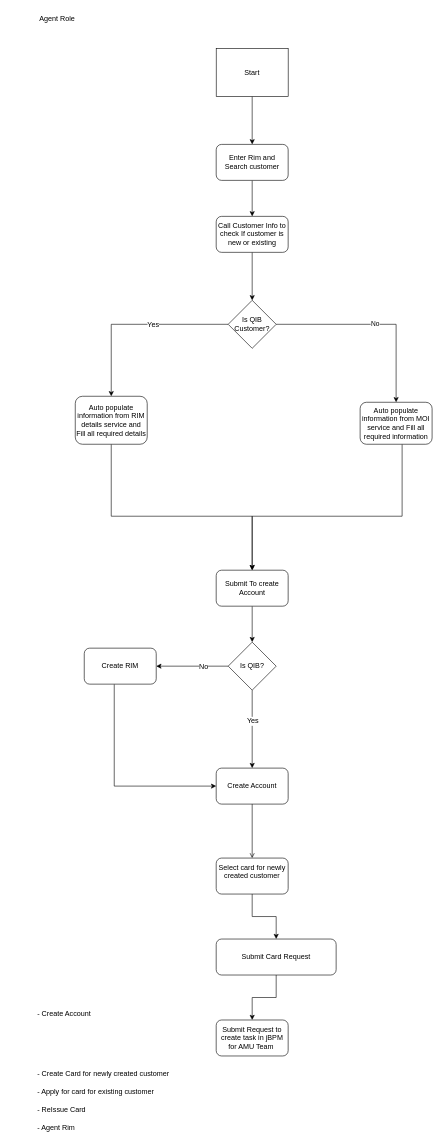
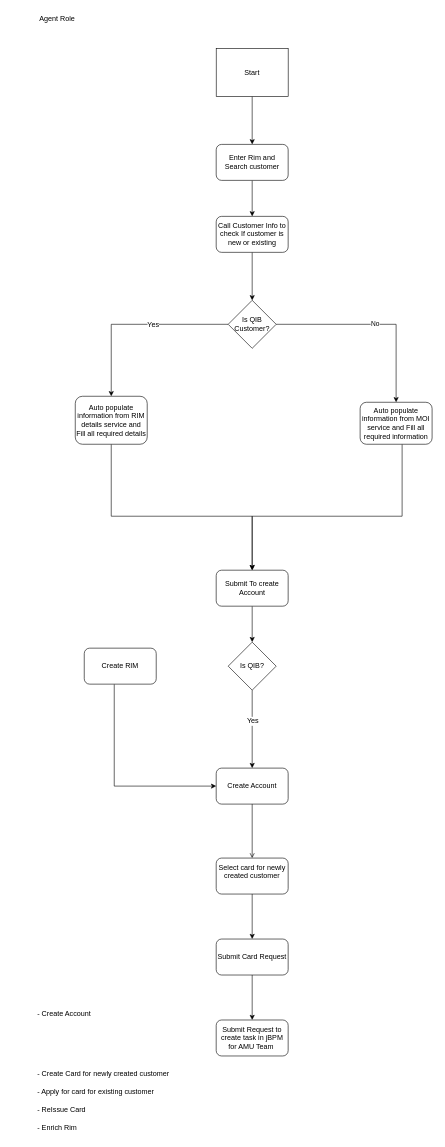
  <mxCell id="0" />
  <mxCell id="1" parent="0" />
  <mxCell id="2" value="" style="edgeStyle=orthogonalEdgeStyle;rounded=0;orthogonalLoop=1;jettySize=auto;html=1;" parent="1" source="3" target="6" edge="1"><mxGeometry relative="1" as="geometry"><mxPoint x="350" y="240" as="targetPoint" /></mxGeometry></mxCell>
  <mxCell id="3" value="Start" style="whiteSpace=wrap;html=1;rounded=0;" parent="1" vertex="1"><mxGeometry x="360" y="80" width="120" height="80" as="geometry" /></mxCell>
  <mxCell id="4" value="Agent Role" style="text;html=1;strokeColor=none;fillColor=none;align=center;verticalAlign=middle;whiteSpace=wrap;rounded=0;" parent="1" vertex="1"><mxGeometry x="20" y="20" width="150" height="20" as="geometry" /></mxCell>
  <mxCell id="5" value="" style="edgeStyle=orthogonalEdgeStyle;rounded=0;orthogonalLoop=1;jettySize=auto;html=1;" parent="1" source="6" target="8" edge="1"><mxGeometry relative="1" as="geometry" /></mxCell>
  <mxCell id="6" value="Enter Rim and Search customer" style="rounded=1;whiteSpace=wrap;html=1;" parent="1" vertex="1"><mxGeometry x="360" y="240" width="120" height="60" as="geometry" /></mxCell>
  <mxCell id="7" style="edgeStyle=orthogonalEdgeStyle;rounded=0;orthogonalLoop=1;jettySize=auto;html=1;" parent="1" source="8" target="12" edge="1"><mxGeometry relative="1" as="geometry" /></mxCell>
  <mxCell id="8" value="Call Customer Info to check If customer is new or existing" style="rounded=1;whiteSpace=wrap;html=1;" parent="1" vertex="1"><mxGeometry x="360" y="360" width="120" height="60" as="geometry" /></mxCell>
  <mxCell id="9" value="" style="edgeStyle=orthogonalEdgeStyle;rounded=0;orthogonalLoop=1;jettySize=auto;html=1;" parent="1" source="12" target="14" edge="1"><mxGeometry relative="1" as="geometry"><mxPoint x="300" y="540" as="targetPoint" /></mxGeometry></mxCell>
  <mxCell id="10" value="Yes" style="text;html=1;resizable=0;points=[];align=center;verticalAlign=middle;labelBackgroundColor=#ffffff;" parent="9" vertex="1" connectable="0"><mxGeometry x="-0.2" relative="1" as="geometry"><mxPoint as="offset" /></mxGeometry></mxCell>
  <mxCell id="11" value="No" style="edgeStyle=orthogonalEdgeStyle;rounded=0;orthogonalLoop=1;jettySize=auto;html=1;" parent="1" source="12" target="16" edge="1"><mxGeometry relative="1" as="geometry"><mxPoint x="540" y="540" as="targetPoint" /></mxGeometry></mxCell>
  <mxCell id="12" value="Is QIB Customer?" style="rhombus;whiteSpace=wrap;html=1;" parent="1" vertex="1"><mxGeometry x="380" y="500" width="80" height="80" as="geometry" /></mxCell>
  <mxCell id="13" value="" style="edgeStyle=orthogonalEdgeStyle;rounded=0;orthogonalLoop=1;jettySize=auto;html=1;" parent="1" source="14" target="18" edge="1"><mxGeometry relative="1" as="geometry"><mxPoint x="185" y="760" as="targetPoint" /><Array as="points"><mxPoint x="185" y="860" /><mxPoint x="420" y="860" /></Array></mxGeometry></mxCell>
  <mxCell id="14" value="Auto populate information from RIM details service and Fill all required details" style="rounded=1;whiteSpace=wrap;html=1;" parent="1" vertex="1"><mxGeometry x="125" y="660" width="120" height="80" as="geometry" /></mxCell>
  <mxCell id="15" value="" style="edgeStyle=orthogonalEdgeStyle;rounded=0;orthogonalLoop=1;jettySize=auto;html=1;" parent="1" source="16" target="18" edge="1"><mxGeometry relative="1" as="geometry"><Array as="points"><mxPoint x="670" y="860" /><mxPoint x="420" y="860" /></Array></mxGeometry></mxCell>
  <mxCell id="16" value="Auto populate information from MOI service and Fill all required information" style="rounded=1;whiteSpace=wrap;html=1;" parent="1" vertex="1"><mxGeometry x="600" y="670" width="120" height="70" as="geometry" /></mxCell>
  <mxCell id="17" style="edgeStyle=orthogonalEdgeStyle;rounded=0;orthogonalLoop=1;jettySize=auto;html=1;" parent="1" source="18" target="23" edge="1"><mxGeometry relative="1" as="geometry" /></mxCell>
  <mxCell id="18" value="Submit To create Account" style="rounded=1;whiteSpace=wrap;html=1;" parent="1" vertex="1"><mxGeometry x="360" y="950" width="120" height="60" as="geometry" /></mxCell>
- <mxCell id="19" value="" style="edgeStyle=orthogonalEdgeStyle;rounded=0;orthogonalLoop=1;jettySize=auto;html=1;" parent="1" source="23" target="25" edge="1"><mxGeometry relative="1" as="geometry"><mxPoint x="300" y="1110" as="targetPoint" /></mxGeometry></mxCell>
- <mxCell id="20" value="No&lt;br&gt;" style="text;html=1;resizable=0;points=[];align=center;verticalAlign=middle;labelBackgroundColor=#ffffff;" parent="19" vertex="1" connectable="0"><mxGeometry x="-0.3" y="1" relative="1" as="geometry"><mxPoint as="offset" /></mxGeometry></mxCell>
  <mxCell id="21" value="" style="edgeStyle=orthogonalEdgeStyle;rounded=0;orthogonalLoop=1;jettySize=auto;html=1;" parent="1" source="23" target="27" edge="1"><mxGeometry relative="1" as="geometry"><mxPoint x="420" y="1270" as="targetPoint" /></mxGeometry></mxCell>
  <mxCell id="22" value="Yes" style="text;html=1;resizable=0;points=[];align=center;verticalAlign=middle;labelBackgroundColor=#ffffff;" parent="21" vertex="1" connectable="0"><mxGeometry x="-0.215" relative="1" as="geometry"><mxPoint as="offset" /></mxGeometry></mxCell>
  <mxCell id="23" value="Is QIB?&lt;br&gt;" style="rhombus;whiteSpace=wrap;html=1;" parent="1" vertex="1"><mxGeometry x="380" y="1070" width="80" height="80" as="geometry" /></mxCell>
  <mxCell id="24" style="edgeStyle=orthogonalEdgeStyle;rounded=0;orthogonalLoop=1;jettySize=auto;html=1;" parent="1" source="25" target="27" edge="1"><mxGeometry relative="1" as="geometry"><Array as="points"><mxPoint x="190" y="1310" /></Array></mxGeometry></mxCell>
  <mxCell id="25" value="Create RIM" style="rounded=1;whiteSpace=wrap;html=1;" parent="1" vertex="1"><mxGeometry x="140" y="1080" width="120" height="60" as="geometry" /></mxCell>
  <mxCell id="26" style="edgeStyle=orthogonalEdgeStyle;rounded=0;orthogonalLoop=1;jettySize=auto;html=1;endArrow=open;" parent="1" source="27" target="29" edge="1"><mxGeometry relative="1" as="geometry" /></mxCell>
  <mxCell id="27" value="Create Account" style="rounded=1;whiteSpace=wrap;html=1;" parent="1" vertex="1"><mxGeometry x="360" y="1280" width="120" height="60" as="geometry" /></mxCell>
  <mxCell id="28" value="" style="edgeStyle=orthogonalEdgeStyle;rounded=0;orthogonalLoop=1;jettySize=auto;html=1;" edge="1" parent="1" source="29" target="31"><mxGeometry relative="1" as="geometry" /></mxCell>
  <mxCell id="29" value="Select card for newly created customer&lt;br&gt;&amp;nbsp;" style="rounded=1;whiteSpace=wrap;html=1;" parent="1" vertex="1"><mxGeometry x="360" y="1430" width="120" height="60" as="geometry" /></mxCell>
  <mxCell id="30" value="" style="edgeStyle=orthogonalEdgeStyle;rounded=0;orthogonalLoop=1;jettySize=auto;html=1;" edge="1" parent="1" source="31" target="32"><mxGeometry relative="1" as="geometry" /></mxCell>
- <mxCell id="31" value="Submit Card Request" style="rounded=1;whiteSpace=wrap;html=1;" vertex="1" parent="1"><mxGeometry x="360" y="1565" width="200" height="60" as="geometry" /></mxCell>
+ <mxCell id="31" value="Submit Card Request" style="rounded=1;whiteSpace=wrap;html=1;" vertex="1" parent="1"><mxGeometry x="360" y="1565" width="120" height="60" as="geometry" /></mxCell>
  <mxCell id="32" value="Submit Request to create task in jBPM for AMU Team&amp;nbsp;" style="rounded=1;whiteSpace=wrap;html=1;" parent="1" vertex="1"><mxGeometry x="360" y="1700" width="120" height="60" as="geometry" /></mxCell>
  <mxCell id="33" value="- Create Account" style="text;html=1;strokeColor=none;fillColor=none;align=left;verticalAlign=middle;whiteSpace=wrap;rounded=0;" parent="1" vertex="1"><mxGeometry x="60" y="1680" width="210" height="20" as="geometry" /></mxCell>
  <mxCell id="34" value="- Create Card for newly created customer" style="text;html=1;strokeColor=none;fillColor=none;align=left;verticalAlign=middle;whiteSpace=wrap;rounded=0;" parent="1" vertex="1"><mxGeometry x="60" y="1780" width="240" height="20" as="geometry" /></mxCell>
  <mxCell id="35" value="- ReIssue Card" style="text;html=1;strokeColor=none;fillColor=none;align=left;verticalAlign=middle;whiteSpace=wrap;rounded=0;" parent="1" vertex="1"><mxGeometry x="60" y="1840" width="240" height="20" as="geometry" /></mxCell>
- <mxCell id="36" value="- Agent Rim" style="text;html=1;strokeColor=none;fillColor=none;align=left;verticalAlign=middle;whiteSpace=wrap;rounded=0;" parent="1" vertex="1"><mxGeometry x="60" y="1870" width="240" height="20" as="geometry" /></mxCell>
+ <mxCell id="36" value="- Enrich Rim" style="text;html=1;strokeColor=none;fillColor=none;align=left;verticalAlign=middle;whiteSpace=wrap;rounded=0;" parent="1" vertex="1"><mxGeometry x="60" y="1870" width="240" height="20" as="geometry" /></mxCell>
  <mxCell id="37" value="- Apply for card for existing customer" style="text;html=1;strokeColor=none;fillColor=none;align=left;verticalAlign=middle;whiteSpace=wrap;rounded=0;" vertex="1" parent="1"><mxGeometry x="60" y="1810" width="240" height="20" as="geometry" /></mxCell>
